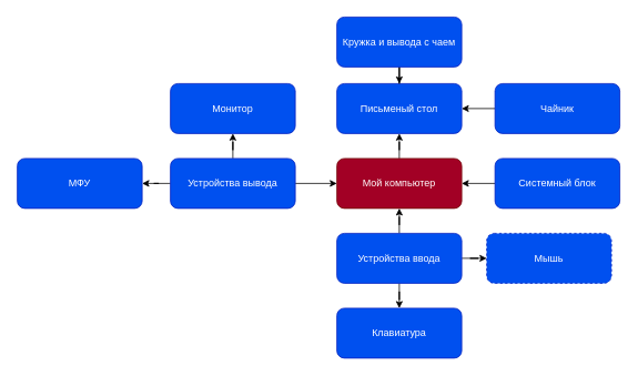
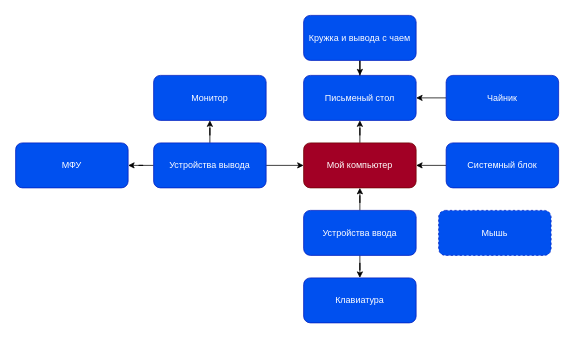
  <mxCell id="0" />
  <mxCell id="1" parent="0" />
  <mxCell id="2" value="" style="edgeStyle=orthogonalEdgeStyle;rounded=0;orthogonalLoop=1;jettySize=auto;html=1;" edge="1" parent="1" source="3" target="18"><mxGeometry relative="1" as="geometry" /></mxCell>
  <mxCell id="3" value="Мой компьютер" style="rounded=1;whiteSpace=wrap;html=1;fillColor=#a20025;strokeColor=#6F0000;fontColor=#ffffff;verticalAlign=middle;" vertex="1" parent="1"><mxGeometry x="404" y="190" width="150" height="60" as="geometry" /></mxCell>
  <mxCell id="4" value="Мышь" style="rounded=1;whiteSpace=wrap;html=1;fillColor=#0050ef;strokeColor=#001DBC;fontColor=#ffffff;verticalAlign=middle;dashed=1;" vertex="1" parent="1"><mxGeometry x="584" y="280" width="150" height="60" as="geometry" /></mxCell>
  <mxCell id="5" value="" style="edgeStyle=orthogonalEdgeStyle;rounded=0;orthogonalLoop=1;jettySize=auto;html=1;" edge="1" parent="1" source="6" target="3"><mxGeometry relative="1" as="geometry" /></mxCell>
  <mxCell id="6" value="Системный блок" style="rounded=1;whiteSpace=wrap;html=1;fillColor=#0050ef;strokeColor=#001DBC;fontColor=#ffffff;verticalAlign=middle;" vertex="1" parent="1"><mxGeometry x="594" y="190" width="150" height="60" as="geometry" /></mxCell>
  <mxCell id="7" value="" style="edgeStyle=orthogonalEdgeStyle;rounded=0;orthogonalLoop=1;jettySize=auto;html=1;" edge="1" parent="1" source="10" target="3"><mxGeometry relative="1" as="geometry" /></mxCell>
  <mxCell id="8" value="" style="edgeStyle=orthogonalEdgeStyle;rounded=0;orthogonalLoop=1;jettySize=auto;html=1;" edge="1" parent="1" source="10" target="17"><mxGeometry relative="1" as="geometry" /></mxCell>
- <mxCell id="9" value="" style="edgeStyle=orthogonalEdgeStyle;rounded=0;orthogonalLoop=1;jettySize=auto;html=1;" edge="1" parent="1" source="10" target="4"><mxGeometry relative="1" as="geometry" /></mxCell>
  <mxCell id="10" value="Устройства ввода" style="rounded=1;whiteSpace=wrap;html=1;fillColor=#0050ef;strokeColor=#001DBC;fontColor=#ffffff;verticalAlign=middle;" vertex="1" parent="1"><mxGeometry x="404" y="280" width="150" height="60" as="geometry" /></mxCell>
  <mxCell id="11" value="" style="edgeStyle=orthogonalEdgeStyle;rounded=0;orthogonalLoop=1;jettySize=auto;html=1;" edge="1" parent="1" source="14" target="3"><mxGeometry relative="1" as="geometry" /></mxCell>
  <mxCell id="12" value="" style="edgeStyle=orthogonalEdgeStyle;rounded=0;orthogonalLoop=1;jettySize=auto;html=1;" edge="1" parent="1" source="14" target="15"><mxGeometry relative="1" as="geometry" /></mxCell>
  <mxCell id="13" value="" style="edgeStyle=orthogonalEdgeStyle;rounded=0;orthogonalLoop=1;jettySize=auto;html=1;" edge="1" parent="1" source="14" target="16"><mxGeometry relative="1" as="geometry" /></mxCell>
  <mxCell id="14" value="Устройства вывода" style="rounded=1;whiteSpace=wrap;html=1;fillColor=#0050ef;strokeColor=#001DBC;fontColor=#ffffff;verticalAlign=middle;" vertex="1" parent="1"><mxGeometry x="204" y="190" width="150" height="60" as="geometry" /></mxCell>
  <mxCell id="15" value="Монитор " style="rounded=1;whiteSpace=wrap;html=1;fillColor=#0050ef;strokeColor=#001DBC;fontColor=#ffffff;verticalAlign=middle;" vertex="1" parent="1"><mxGeometry x="204" y="100" width="150" height="60" as="geometry" /></mxCell>
  <mxCell id="16" value="МФУ" style="rounded=1;whiteSpace=wrap;html=1;fillColor=#0050ef;strokeColor=#001DBC;fontColor=#ffffff;verticalAlign=middle;" vertex="1" parent="1"><mxGeometry x="20" y="190" width="150" height="60" as="geometry" /></mxCell>
  <mxCell id="17" value="Клавиатура" style="rounded=1;whiteSpace=wrap;html=1;fillColor=#0050ef;strokeColor=#001DBC;fontColor=#ffffff;verticalAlign=middle;" vertex="1" parent="1"><mxGeometry x="404" y="370" width="150" height="60" as="geometry" /></mxCell>
  <mxCell id="18" value="Письменый стол" style="rounded=1;whiteSpace=wrap;html=1;fillColor=#0050ef;strokeColor=#001DBC;fontColor=#ffffff;verticalAlign=middle;" vertex="1" parent="1"><mxGeometry x="404" y="100" width="150" height="60" as="geometry" /></mxCell>
  <mxCell id="19" value="" style="edgeStyle=orthogonalEdgeStyle;rounded=0;orthogonalLoop=1;jettySize=auto;html=1;" edge="1" parent="1" source="20" target="18"><mxGeometry relative="1" as="geometry" /></mxCell>
  <mxCell id="20" value="Чайник" style="rounded=1;whiteSpace=wrap;html=1;fillColor=#0050ef;strokeColor=#001DBC;fontColor=#ffffff;verticalAlign=middle;" vertex="1" parent="1"><mxGeometry x="594" y="100" width="150" height="60" as="geometry" /></mxCell>
  <mxCell id="21" value="" style="edgeStyle=orthogonalEdgeStyle;rounded=0;orthogonalLoop=1;jettySize=auto;html=1;" edge="1" parent="1" source="22" target="18"><mxGeometry relative="1" as="geometry" /></mxCell>
  <mxCell id="22" value="Кружка и вывода с чаем " style="rounded=1;whiteSpace=wrap;html=1;fillColor=#0050ef;strokeColor=#001DBC;fontColor=#ffffff;verticalAlign=middle;" vertex="1" parent="1"><mxGeometry x="404" y="20" width="150" height="60" as="geometry" /></mxCell>
